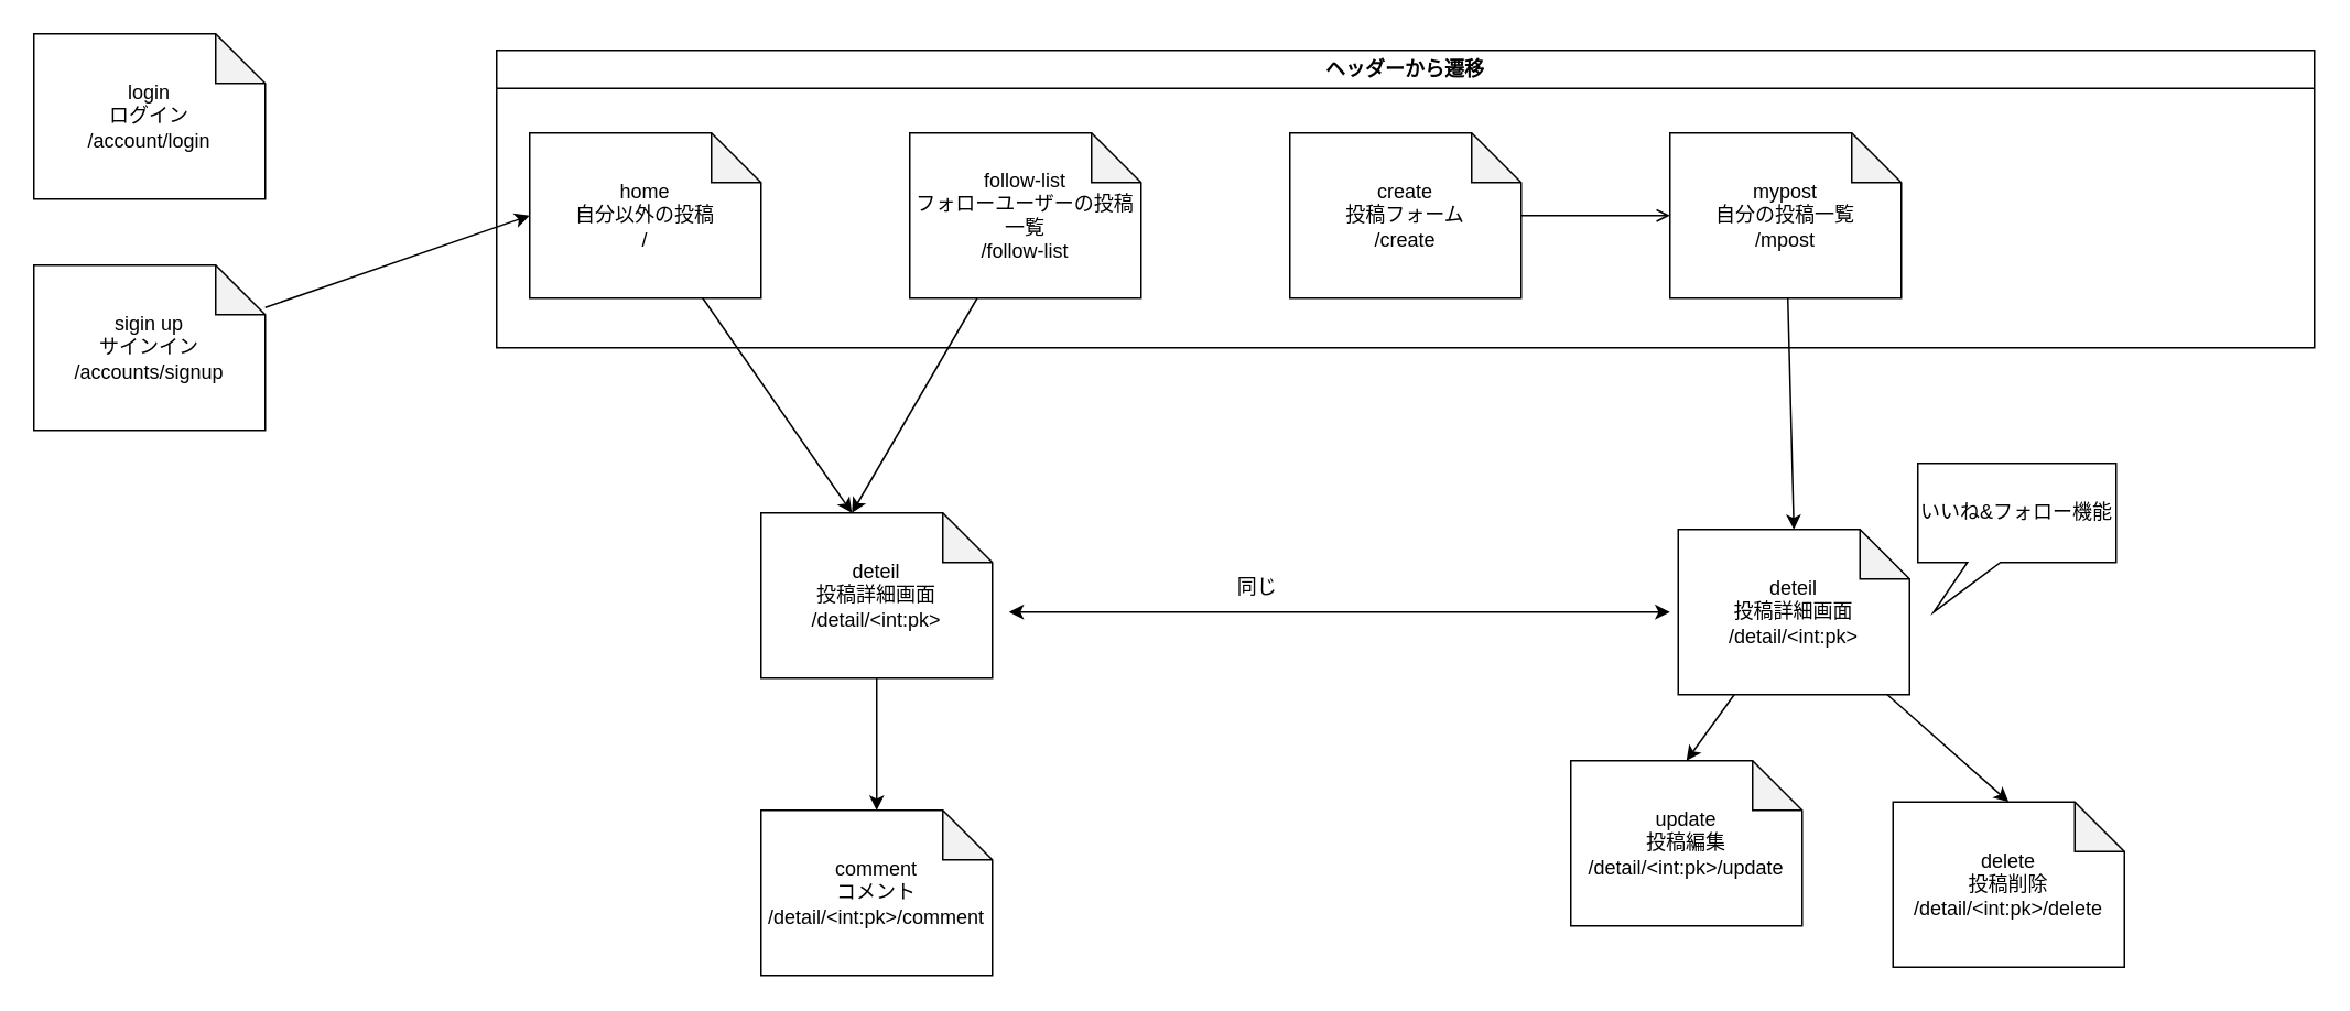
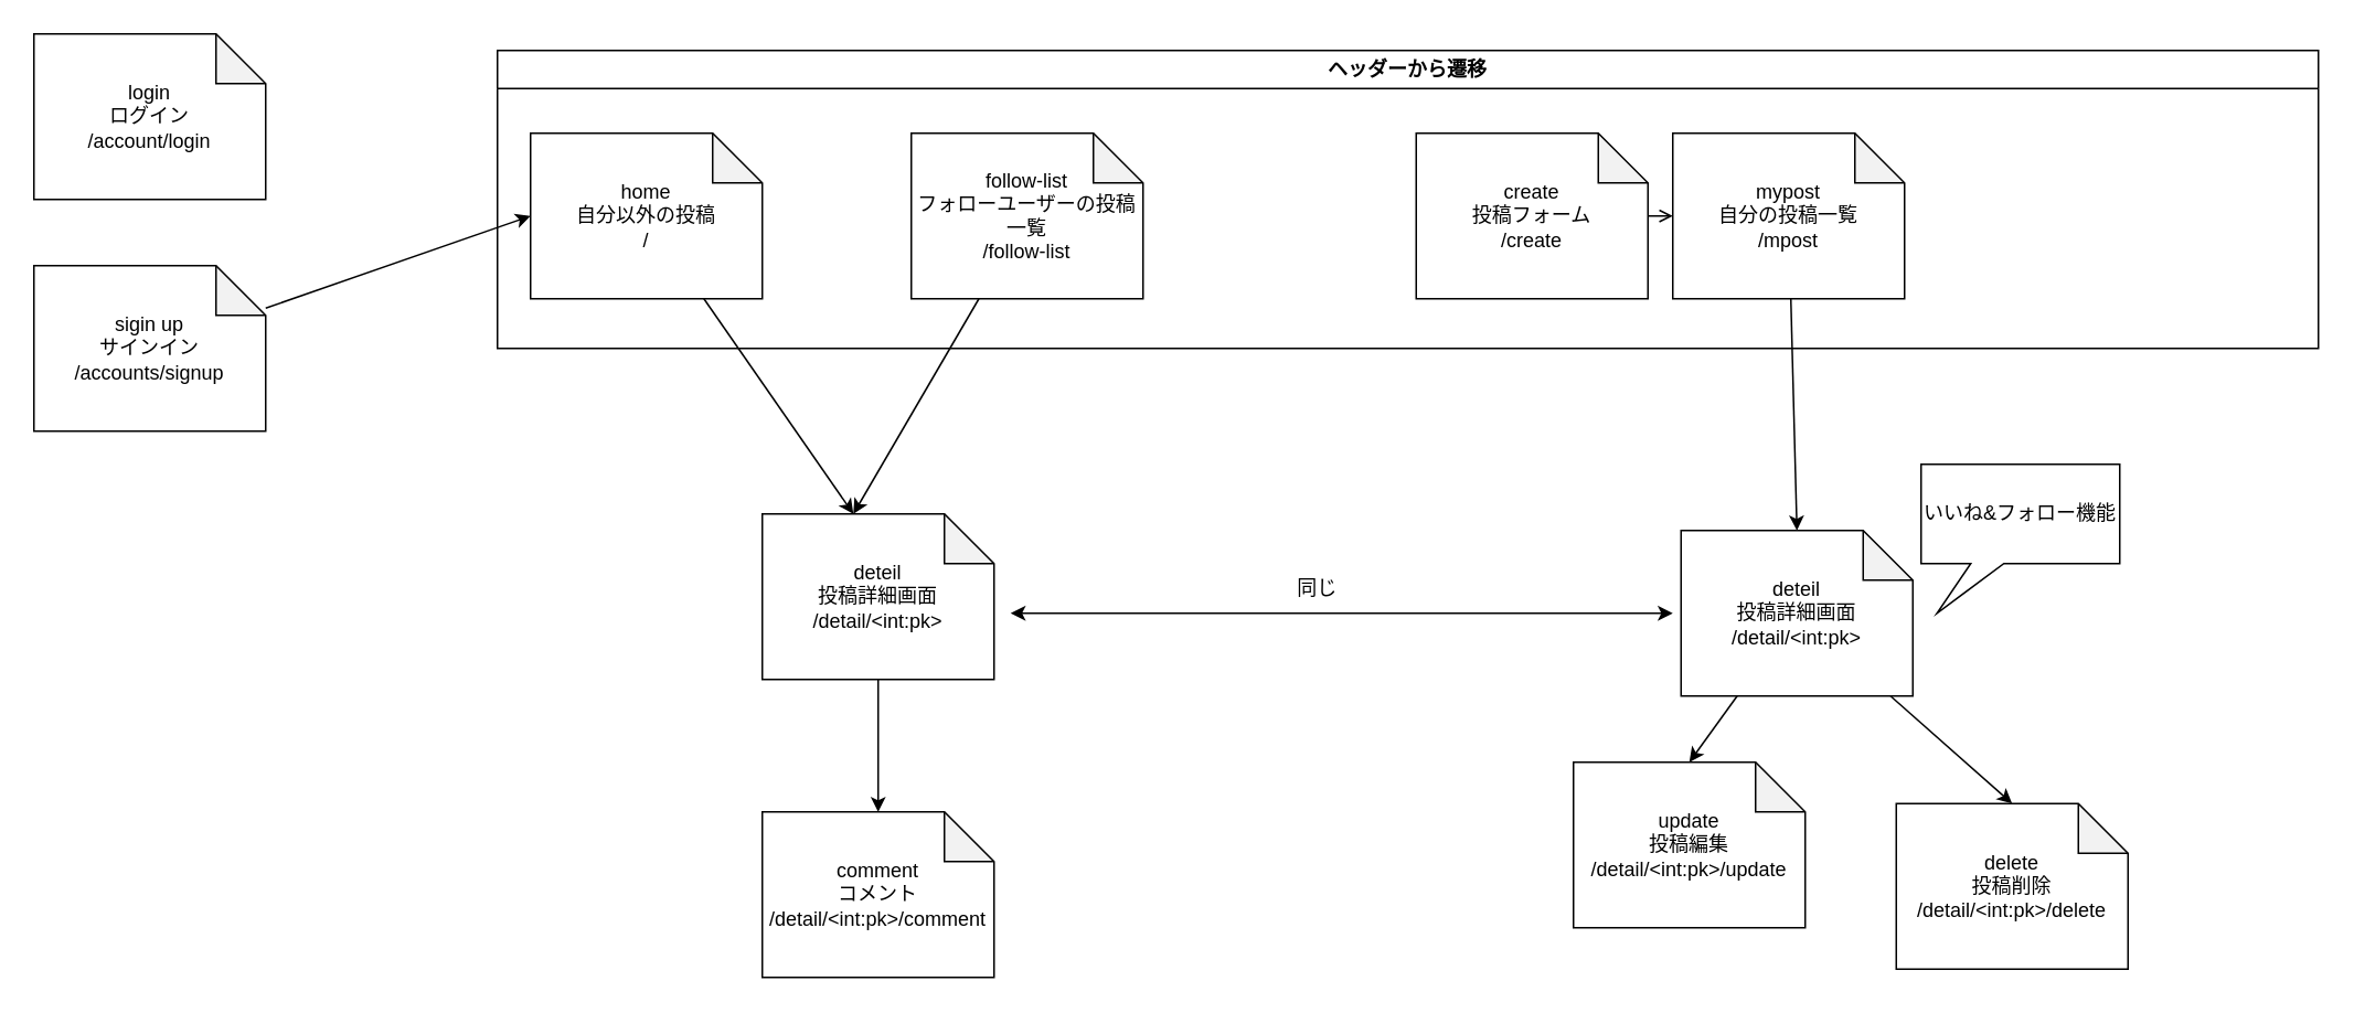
  <mxCell id="0" />
  <mxCell id="1" parent="0" />
  <mxCell id="2" value="login&lt;br&gt;ログイン&lt;br&gt;/account/login" style="shape=note;whiteSpace=wrap;html=1;backgroundOutline=1;darkOpacity=0.05;" vertex="1" parent="1"><mxGeometry x="20" y="20" width="140" height="100" as="geometry" /></mxCell>
  <mxCell id="3" style="edgeStyle=none;html=1;" edge="1" parent="1" source="4"><mxGeometry relative="1" as="geometry"><mxPoint x="320" y="130" as="targetPoint" /></mxGeometry></mxCell>
  <mxCell id="4" value="sigin up&lt;br&gt;サインイン&lt;br&gt;/accounts/signup" style="shape=note;whiteSpace=wrap;html=1;backgroundOutline=1;darkOpacity=0.05;" vertex="1" parent="1"><mxGeometry x="20" y="160" width="140" height="100" as="geometry" /></mxCell>
  <mxCell id="5" style="edgeStyle=none;html=1;entryX=0;entryY=0;entryDx=55;entryDy=0;entryPerimeter=0;" edge="1" parent="1" source="6" target="20"><mxGeometry relative="1" as="geometry" /></mxCell>
  <mxCell id="6" value="home&lt;br&gt;自分以外の投稿&lt;br&gt;/" style="shape=note;whiteSpace=wrap;html=1;backgroundOutline=1;darkOpacity=0.05;" vertex="1" parent="1"><mxGeometry x="320" y="80" width="140" height="100" as="geometry" /></mxCell>
  <mxCell id="7" style="edgeStyle=none;html=1;entryX=0.5;entryY=0;entryDx=0;entryDy=0;entryPerimeter=0;" edge="1" parent="1" source="9" target="16"><mxGeometry relative="1" as="geometry" /></mxCell>
  <mxCell id="8" style="edgeStyle=none;html=1;entryX=0.5;entryY=0;entryDx=0;entryDy=0;entryPerimeter=0;" edge="1" parent="1" source="9" target="17"><mxGeometry relative="1" as="geometry" /></mxCell>
  <mxCell id="9" value="deteil&lt;br&gt;投稿詳細画面&lt;br&gt;/detail/&amp;lt;int:pk&amp;gt;" style="shape=note;whiteSpace=wrap;html=1;backgroundOutline=1;darkOpacity=0.05;" vertex="1" parent="1"><mxGeometry x="1015" y="320" width="140" height="100" as="geometry" /></mxCell>
  <mxCell id="10" style="edgeStyle=none;html=1;entryX=0;entryY=0;entryDx=55;entryDy=0;entryPerimeter=0;" edge="1" parent="1" source="11" target="20"><mxGeometry relative="1" as="geometry" /></mxCell>
  <mxCell id="11" value="follow-list&lt;br&gt;フォローユーザーの投稿一覧&lt;br&gt;/follow-list" style="shape=note;whiteSpace=wrap;html=1;backgroundOutline=1;darkOpacity=0.05;" vertex="1" parent="1"><mxGeometry x="550" y="80" width="140" height="100" as="geometry" /></mxCell>
  <mxCell id="12" style="edgeStyle=none;html=1;entryX=0;entryY=0.5;entryDx=0;entryDy=0;entryPerimeter=0;endArrow=open;" edge="1" parent="1" source="13" target="15"><mxGeometry relative="1" as="geometry" /></mxCell>
- <mxCell id="13" value="create&lt;br&gt;投稿フォーム&lt;br&gt;/create" style="shape=note;whiteSpace=wrap;html=1;backgroundOutline=1;darkOpacity=0.05;" vertex="1" parent="1"><mxGeometry x="780" y="80" width="140" height="100" as="geometry" /></mxCell>
+ <mxCell id="13" value="create&lt;br&gt;投稿フォーム&lt;br&gt;/create" style="shape=note;whiteSpace=wrap;html=1;backgroundOutline=1;darkOpacity=0.05;" vertex="1" parent="1"><mxGeometry x="855" y="80" width="140" height="100" as="geometry" /></mxCell>
  <mxCell id="14" style="edgeStyle=none;html=1;entryX=0.5;entryY=0;entryDx=0;entryDy=0;entryPerimeter=0;" edge="1" parent="1" source="15" target="9"><mxGeometry relative="1" as="geometry" /></mxCell>
  <mxCell id="15" value="mypost&lt;br&gt;自分の投稿一覧&lt;br&gt;/mpost" style="shape=note;whiteSpace=wrap;html=1;backgroundOutline=1;darkOpacity=0.05;" vertex="1" parent="1"><mxGeometry x="1010" y="80" width="140" height="100" as="geometry" /></mxCell>
  <mxCell id="16" value="update&lt;br&gt;投稿編集&lt;br&gt;/detail/&amp;lt;int:pk&amp;gt;/update" style="shape=note;whiteSpace=wrap;html=1;backgroundOutline=1;darkOpacity=0.05;" vertex="1" parent="1"><mxGeometry x="950" y="460" width="140" height="100" as="geometry" /></mxCell>
  <mxCell id="17" value="delete&lt;br&gt;投稿削除&lt;br&gt;/detail/&amp;lt;int:pk&amp;gt;/delete" style="shape=note;whiteSpace=wrap;html=1;backgroundOutline=1;darkOpacity=0.05;" vertex="1" parent="1"><mxGeometry x="1145" y="485" width="140" height="100" as="geometry" /></mxCell>
  <mxCell id="18" value="comment&lt;br&gt;コメント&lt;br&gt;/detail/&amp;lt;int:pk&amp;gt;/comment" style="shape=note;whiteSpace=wrap;html=1;backgroundOutline=1;darkOpacity=0.05;" vertex="1" parent="1"><mxGeometry x="460" y="490" width="140" height="100" as="geometry" /></mxCell>
  <mxCell id="19" style="edgeStyle=none;html=1;entryX=0.5;entryY=0;entryDx=0;entryDy=0;entryPerimeter=0;" edge="1" parent="1" source="20" target="18"><mxGeometry relative="1" as="geometry" /></mxCell>
  <mxCell id="20" value="deteil&lt;br&gt;投稿詳細画面&lt;br&gt;/detail/&amp;lt;int:pk&amp;gt;" style="shape=note;whiteSpace=wrap;html=1;backgroundOutline=1;darkOpacity=0.05;" vertex="1" parent="1"><mxGeometry x="460" y="310" width="140" height="100" as="geometry" /></mxCell>
  <mxCell id="21" value="ヘッダーから遷移" style="swimlane;whiteSpace=wrap;html=1;" vertex="1" parent="1"><mxGeometry x="300" y="30" width="1100" height="180" as="geometry" /></mxCell>
  <mxCell id="22" value="" style="endArrow=classic;startArrow=classic;html=1;" edge="1" parent="1"><mxGeometry width="50" height="50" relative="1" as="geometry"><mxPoint x="610" y="370" as="sourcePoint" /><mxPoint x="1010" y="370" as="targetPoint" /></mxGeometry></mxCell>
- <mxCell id="23" value="同じ" style="text;html=1;align=center;verticalAlign=middle;resizable=0;points=[];autosize=1;strokeColor=none;fillColor=none;" vertex="1" parent="1"><mxGeometry x="735" y="340" width="50" height="30" as="geometry" /></mxCell>
+ <mxCell id="23" value="同じ" style="text;html=1;align=center;verticalAlign=middle;resizable=0;points=[];autosize=1;strokeColor=none;fillColor=none;" vertex="1" parent="1"><mxGeometry x="770" y="340" width="50" height="30" as="geometry" /></mxCell>
  <mxCell id="24" value="いいね&amp;amp;フォロー機能" style="shape=callout;whiteSpace=wrap;html=1;perimeter=calloutPerimeter;position2=0.08;size=30;position=0.25;" vertex="1" parent="1"><mxGeometry x="1160" y="280" width="120" height="90" as="geometry" /></mxCell>
